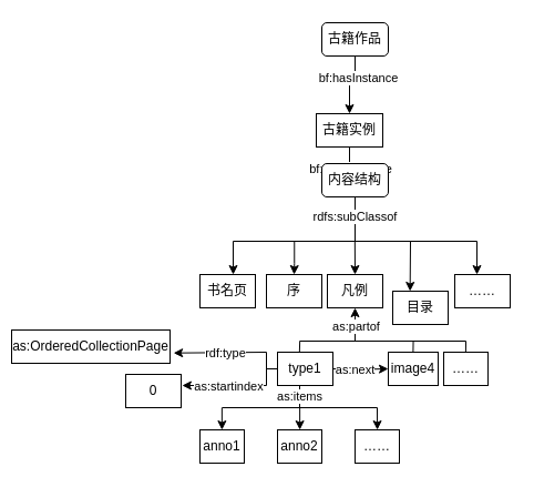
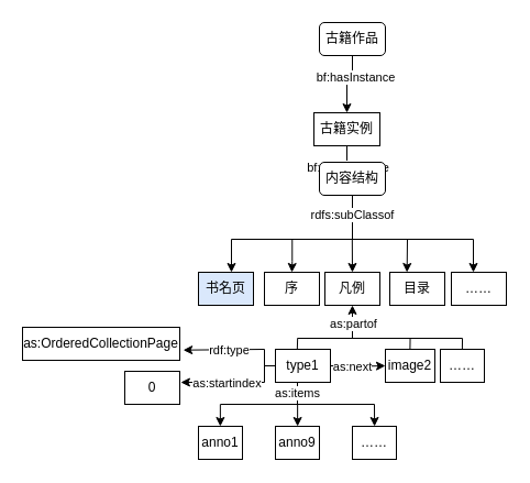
  <mxCell id="0" />
  <mxCell id="1" parent="0" />
  <mxCell id="2" value="" style="edgeStyle=orthogonalEdgeStyle;rounded=0;orthogonalLoop=1;jettySize=auto;html=1;" edge="1" parent="1" source="4" target="7"><mxGeometry relative="1" as="geometry" /></mxCell>
  <mxCell id="3" value="bf:hasInstance" style="edgeLabel;html=1;align=center;verticalAlign=middle;resizable=0;points=[];" vertex="1" connectable="0" parent="2"><mxGeometry x="-0.331" y="1" relative="1" as="geometry"><mxPoint x="1" as="offset" /></mxGeometry></mxCell>
  <mxCell id="4" value="古籍作品" style="whiteSpace=wrap;html=1;rounded=1;" vertex="1" parent="1"><mxGeometry x="290" y="20" width="60" height="30" as="geometry" /></mxCell>
  <mxCell id="5" style="edgeStyle=orthogonalEdgeStyle;rounded=0;orthogonalLoop=1;jettySize=auto;html=1;entryX=0.5;entryY=0;entryDx=0;entryDy=0;" edge="1" parent="1" source="7" target="8"><mxGeometry relative="1" as="geometry" /></mxCell>
  <mxCell id="6" value="bf:hasStructure" style="edgeLabel;html=1;align=center;verticalAlign=middle;resizable=0;points=[];" vertex="1" connectable="0" parent="5"><mxGeometry x="0.244" y="-3" relative="1" as="geometry"><mxPoint x="3" as="offset" /></mxGeometry></mxCell>
  <mxCell id="7" value="古籍实例" style="rounded=0;whiteSpace=wrap;html=1;" vertex="1" parent="1"><mxGeometry x="285" y="102" width="60" height="30" as="geometry" /></mxCell>
  <mxCell id="8" value="内容结构" style="whiteSpace=wrap;html=1;rounded=1;" vertex="1" parent="1"><mxGeometry x="290" y="147" width="60" height="30" as="geometry" /></mxCell>
- <mxCell id="9" value="书名页" style="rounded=0;whiteSpace=wrap;html=1;" vertex="1" parent="1"><mxGeometry x="180" y="247" width="50" height="30" as="geometry" /></mxCell>
+ <mxCell id="9" value="书名页" style="rounded=0;whiteSpace=wrap;html=1;fillColor=#dae8fc;" vertex="1" parent="1"><mxGeometry x="180" y="247" width="50" height="30" as="geometry" /></mxCell>
  <mxCell id="10" value="" style="endArrow=none;html=1;rounded=0;entryX=0.5;entryY=1;entryDx=0;entryDy=0;" edge="1" parent="1" target="8"><mxGeometry width="50" height="50" relative="1" as="geometry"><mxPoint x="320" y="217" as="sourcePoint" /><mxPoint x="260" y="267" as="targetPoint" /></mxGeometry></mxCell>
  <mxCell id="11" value="rdfs:subClassof" style="edgeLabel;html=1;align=center;verticalAlign=middle;resizable=0;points=[];" vertex="1" connectable="0" parent="10"><mxGeometry x="0.163" y="1" relative="1" as="geometry"><mxPoint as="offset" /></mxGeometry></mxCell>
  <mxCell id="12" value="" style="endArrow=none;html=1;rounded=0;" edge="1" parent="1"><mxGeometry width="50" height="50" relative="1" as="geometry"><mxPoint x="210" y="217" as="sourcePoint" /><mxPoint x="430" y="217" as="targetPoint" /></mxGeometry></mxCell>
  <mxCell id="13" value="" style="endArrow=classic;html=1;rounded=0;" edge="1" parent="1"><mxGeometry width="50" height="50" relative="1" as="geometry"><mxPoint x="210" y="217" as="sourcePoint" /><mxPoint x="210" y="247" as="targetPoint" /></mxGeometry></mxCell>
  <mxCell id="14" value="" style="endArrow=classic;html=1;rounded=0;entryX=0.5;entryY=0;entryDx=0;entryDy=0;" edge="1" parent="1" target="15"><mxGeometry width="50" height="50" relative="1" as="geometry"><mxPoint x="265.28" y="217" as="sourcePoint" /><mxPoint x="260" y="237" as="targetPoint" /><Array as="points"><mxPoint x="265.28" y="237" /></Array></mxGeometry></mxCell>
  <mxCell id="15" value="序" style="rounded=0;whiteSpace=wrap;html=1;" vertex="1" parent="1"><mxGeometry x="240" y="247" width="50" height="30" as="geometry" /></mxCell>
  <mxCell id="16" value="" style="endArrow=classic;html=1;rounded=0;entryX=0.5;entryY=0;entryDx=0;entryDy=0;" edge="1" parent="1" target="17"><mxGeometry width="50" height="50" relative="1" as="geometry"><mxPoint x="319.83" y="217" as="sourcePoint" /><mxPoint x="319.83" y="252" as="targetPoint" /></mxGeometry></mxCell>
  <mxCell id="17" value="凡例" style="rounded=0;whiteSpace=wrap;html=1;" vertex="1" parent="1"><mxGeometry x="295" y="247" width="50" height="30" as="geometry" /></mxCell>
  <mxCell id="18" value="" style="endArrow=classic;html=1;rounded=0;entryX=0.313;entryY=0;entryDx=0;entryDy=0;entryPerimeter=0;" edge="1" parent="1" target="20"><mxGeometry width="50" height="50" relative="1" as="geometry"><mxPoint x="370" y="217" as="sourcePoint" /><mxPoint x="370" y="252" as="targetPoint" /></mxGeometry></mxCell>
  <mxCell id="19" value="" style="endArrow=classic;html=1;rounded=0;" edge="1" parent="1"><mxGeometry width="50" height="50" relative="1" as="geometry"><mxPoint x="430" y="217" as="sourcePoint" /><mxPoint x="430" y="247" as="targetPoint" /></mxGeometry></mxCell>
- <mxCell id="20" value="目录" style="rounded=0;whiteSpace=wrap;html=1;" vertex="1" parent="1"><mxGeometry x="354" y="262" width="50" height="30" as="geometry" /></mxCell>
+ <mxCell id="20" value="目录" style="rounded=0;whiteSpace=wrap;html=1;" vertex="1" parent="1"><mxGeometry x="354" y="247" width="50" height="30" as="geometry" /></mxCell>
  <mxCell id="21" value="……" style="rounded=0;whiteSpace=wrap;html=1;" vertex="1" parent="1"><mxGeometry x="410" y="247" width="50" height="30" as="geometry" /></mxCell>
  <mxCell id="22" value="" style="endArrow=classic;html=1;rounded=0;" edge="1" parent="1"><mxGeometry width="50" height="50" relative="1" as="geometry"><mxPoint x="320" y="307" as="sourcePoint" /><mxPoint x="320" y="277" as="targetPoint" /></mxGeometry></mxCell>
  <mxCell id="23" value="as:partof" style="edgeLabel;html=1;align=center;verticalAlign=middle;resizable=0;points=[];" vertex="1" connectable="0" parent="22"><mxGeometry x="-0.044" relative="1" as="geometry"><mxPoint as="offset" /></mxGeometry></mxCell>
  <mxCell id="24" value="" style="edgeStyle=orthogonalEdgeStyle;rounded=0;orthogonalLoop=1;jettySize=auto;html=1;" edge="1" parent="1" target="29"><mxGeometry relative="1" as="geometry"><mxPoint x="300" y="332" as="sourcePoint" /></mxGeometry></mxCell>
  <mxCell id="25" value="as:next" style="edgeLabel;html=1;align=center;verticalAlign=middle;resizable=0;points=[];" vertex="1" connectable="0" parent="24"><mxGeometry x="-0.045" relative="1" as="geometry"><mxPoint x="-4" as="offset" /></mxGeometry></mxCell>
  <mxCell id="26" value="type1" style="rounded=0;whiteSpace=wrap;html=1;" vertex="1" parent="1"><mxGeometry x="250" y="317" width="50" height="30" as="geometry" /></mxCell>
  <mxCell id="27" value="" style="endArrow=none;html=1;rounded=0;" edge="1" parent="1"><mxGeometry width="50" height="50" relative="1" as="geometry"><mxPoint x="270" y="307" as="sourcePoint" /><mxPoint x="420" y="307" as="targetPoint" /></mxGeometry></mxCell>
  <mxCell id="28" value="……" style="rounded=0;whiteSpace=wrap;html=1;" vertex="1" parent="1"><mxGeometry x="400" y="317" width="40" height="30" as="geometry" /></mxCell>
- <mxCell id="29" value="image4" style="rounded=0;whiteSpace=wrap;html=1;" vertex="1" parent="1"><mxGeometry x="350" y="317" width="45" height="30" as="geometry" /></mxCell>
+ <mxCell id="29" value="image2" style="rounded=0;whiteSpace=wrap;html=1;" vertex="1" parent="1"><mxGeometry x="350" y="317" width="45" height="30" as="geometry" /></mxCell>
  <mxCell id="30" value="" style="endArrow=none;html=1;rounded=0;" edge="1" parent="1"><mxGeometry width="50" height="50" relative="1" as="geometry"><mxPoint x="419.9" y="317" as="sourcePoint" /><mxPoint x="420.06" y="307" as="targetPoint" /></mxGeometry></mxCell>
  <mxCell id="31" value="" style="endArrow=none;html=1;rounded=0;" edge="1" parent="1"><mxGeometry width="50" height="50" relative="1" as="geometry"><mxPoint x="269.84" y="317" as="sourcePoint" /><mxPoint x="270.17" y="307" as="targetPoint" /></mxGeometry></mxCell>
  <mxCell id="32" value="" style="endArrow=none;html=1;rounded=0;" edge="1" parent="1"><mxGeometry width="50" height="50" relative="1" as="geometry"><mxPoint x="372.4" y="317" as="sourcePoint" /><mxPoint x="372.56" y="307" as="targetPoint" /></mxGeometry></mxCell>
  <mxCell id="33" value="" style="endArrow=none;html=1;rounded=0;" edge="1" parent="1"><mxGeometry width="50" height="50" relative="1" as="geometry"><mxPoint x="200" y="367" as="sourcePoint" /><mxPoint x="340" y="367" as="targetPoint" /></mxGeometry></mxCell>
  <mxCell id="34" value="" style="endArrow=classic;html=1;rounded=0;" edge="1" parent="1"><mxGeometry width="50" height="50" relative="1" as="geometry"><mxPoint x="199.86" y="367" as="sourcePoint" /><mxPoint x="199.86" y="387" as="targetPoint" /></mxGeometry></mxCell>
  <mxCell id="35" value="" style="endArrow=classic;html=1;rounded=0;" edge="1" parent="1"><mxGeometry width="50" height="50" relative="1" as="geometry"><mxPoint x="270.14" y="367" as="sourcePoint" /><mxPoint x="270" y="387" as="targetPoint" /><Array as="points"><mxPoint x="270.14" y="387" /></Array></mxGeometry></mxCell>
  <mxCell id="36" value="" style="endArrow=classic;html=1;rounded=0;" edge="1" parent="1"><mxGeometry width="50" height="50" relative="1" as="geometry"><mxPoint x="340" y="367" as="sourcePoint" /><mxPoint x="340.11" y="387" as="targetPoint" /></mxGeometry></mxCell>
  <mxCell id="37" value="anno1" style="rounded=0;whiteSpace=wrap;html=1;" vertex="1" parent="1"><mxGeometry x="180" y="387" width="40" height="30" as="geometry" /></mxCell>
- <mxCell id="38" value="anno2" style="rounded=0;whiteSpace=wrap;html=1;" vertex="1" parent="1"><mxGeometry x="250" y="387" width="40" height="30" as="geometry" /></mxCell>
+ <mxCell id="38" value="anno9" style="rounded=0;whiteSpace=wrap;html=1;" vertex="1" parent="1"><mxGeometry x="250" y="387" width="40" height="30" as="geometry" /></mxCell>
  <mxCell id="39" value="……" style="rounded=0;whiteSpace=wrap;html=1;" vertex="1" parent="1"><mxGeometry x="320" y="387" width="40" height="30" as="geometry" /></mxCell>
  <mxCell id="40" value="" style="endArrow=none;html=1;rounded=0;entryX=0.5;entryY=1;entryDx=0;entryDy=0;" edge="1" parent="1"><mxGeometry width="50" height="50" relative="1" as="geometry"><mxPoint x="270" y="367" as="sourcePoint" /><mxPoint x="270" y="347" as="targetPoint" /></mxGeometry></mxCell>
  <mxCell id="41" value="as:items" style="edgeLabel;html=1;align=center;verticalAlign=middle;resizable=0;points=[];" vertex="1" connectable="0" parent="40"><mxGeometry x="0.134" y="1" relative="1" as="geometry"><mxPoint as="offset" /></mxGeometry></mxCell>
  <mxCell id="42" value="" style="endArrow=none;html=1;rounded=0;entryX=0;entryY=0.5;entryDx=0;entryDy=0;" edge="1" parent="1" target="26"><mxGeometry width="50" height="50" relative="1" as="geometry"><mxPoint x="240" y="332" as="sourcePoint" /><mxPoint x="290" y="287" as="targetPoint" /></mxGeometry></mxCell>
  <mxCell id="43" value="" style="endArrow=none;html=1;rounded=0;" edge="1" parent="1"><mxGeometry width="50" height="50" relative="1" as="geometry"><mxPoint x="240" y="347" as="sourcePoint" /><mxPoint x="240" y="317" as="targetPoint" /></mxGeometry></mxCell>
  <mxCell id="44" value="" style="endArrow=classic;html=1;rounded=0;entryX=1.022;entryY=0.69;entryDx=0;entryDy=0;entryPerimeter=0;" edge="1" parent="1" target="48"><mxGeometry width="50" height="50" relative="1" as="geometry"><mxPoint x="240" y="317" as="sourcePoint" /><mxPoint x="200" y="317" as="targetPoint" /></mxGeometry></mxCell>
  <mxCell id="45" value="rdf:type" style="edgeLabel;html=1;align=center;verticalAlign=middle;resizable=0;points=[];" vertex="1" connectable="0" parent="44"><mxGeometry x="-0.008" relative="1" as="geometry"><mxPoint x="4" as="offset" /></mxGeometry></mxCell>
  <mxCell id="46" value="" style="endArrow=classic;html=1;rounded=0;entryX=1.038;entryY=0.328;entryDx=0;entryDy=0;entryPerimeter=0;" edge="1" parent="1"><mxGeometry width="50" height="50" relative="1" as="geometry"><mxPoint x="240" y="347" as="sourcePoint" /><mxPoint x="163.9" y="347" as="targetPoint" /></mxGeometry></mxCell>
  <mxCell id="47" value="as:startindex" style="edgeLabel;html=1;align=center;verticalAlign=middle;resizable=0;points=[];" vertex="1" connectable="0" parent="46"><mxGeometry x="0.118" y="1" relative="1" as="geometry"><mxPoint x="8" y="-1" as="offset" /></mxGeometry></mxCell>
- <mxCell id="48" value="as:OrderedCollectionPage" style="rounded=0;whiteSpace=wrap;html=1;" vertex="1" parent="1"><mxGeometry x="10" y="297" width="143" height="30" as="geometry" /></mxCell>
+ <mxCell id="48" value="as:OrderedCollectionPage" style="rounded=0;whiteSpace=wrap;html=1;" vertex="1" parent="1"><mxGeometry x="20" y="297" width="143" height="30" as="geometry" /></mxCell>
  <mxCell id="49" value="0" style="rounded=0;whiteSpace=wrap;html=1;" vertex="1" parent="1"><mxGeometry x="113" y="337" width="50" height="30" as="geometry" /></mxCell>
